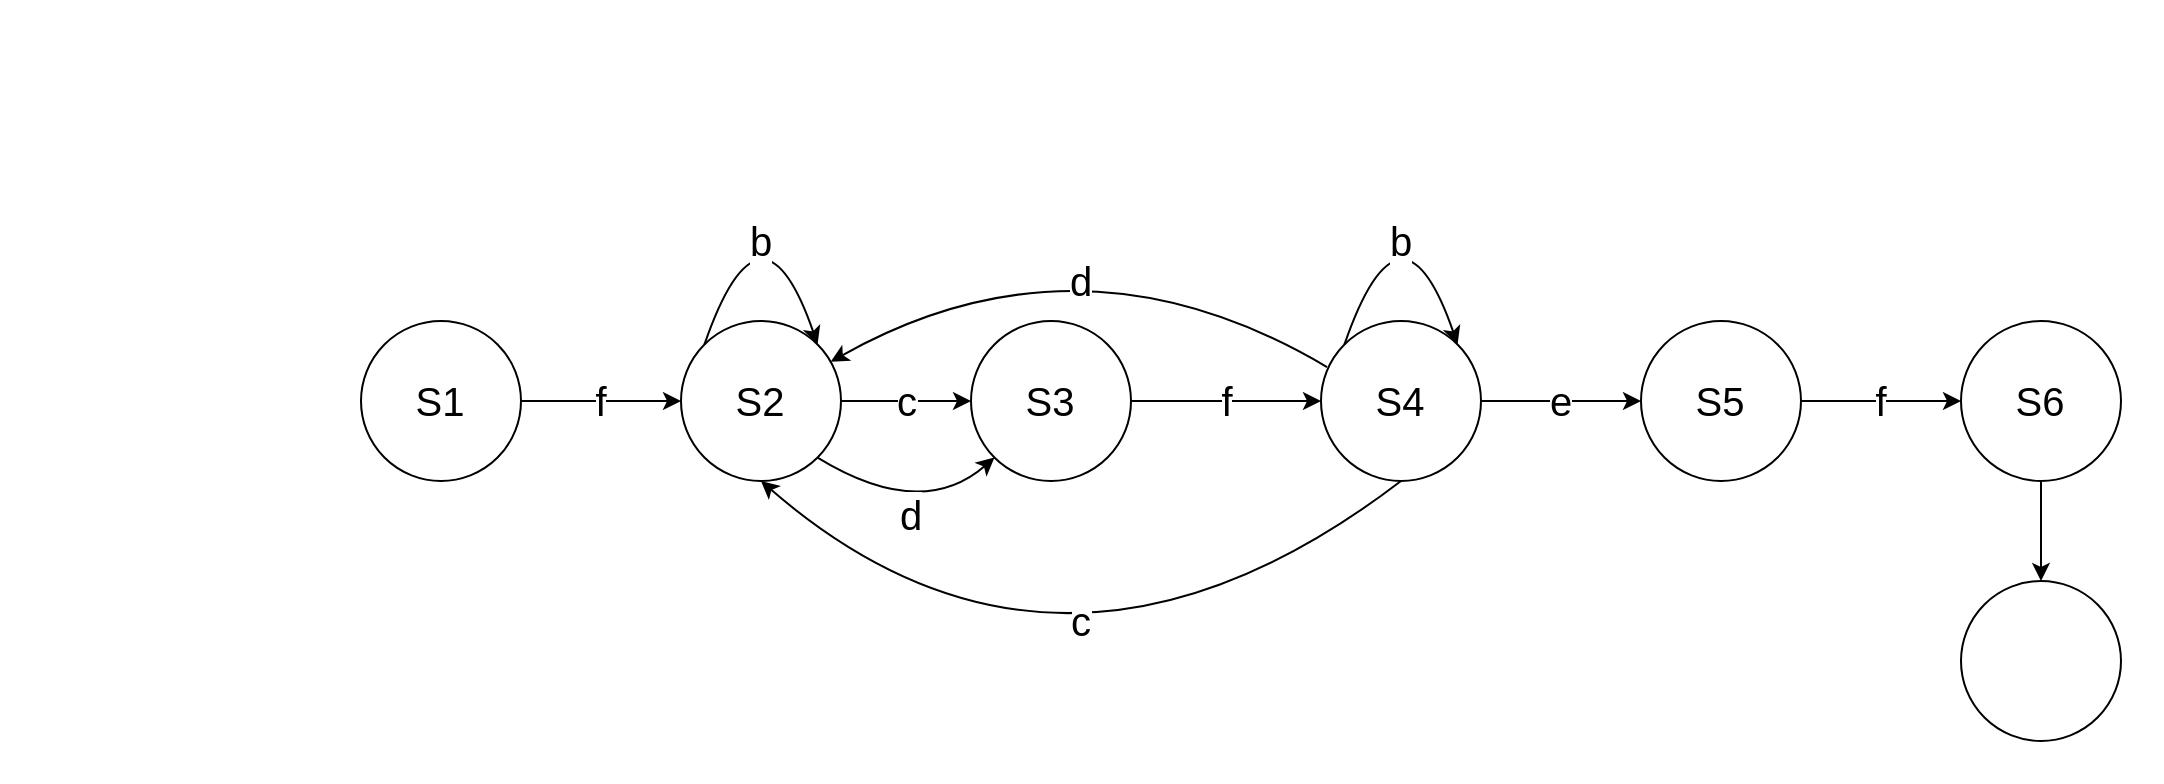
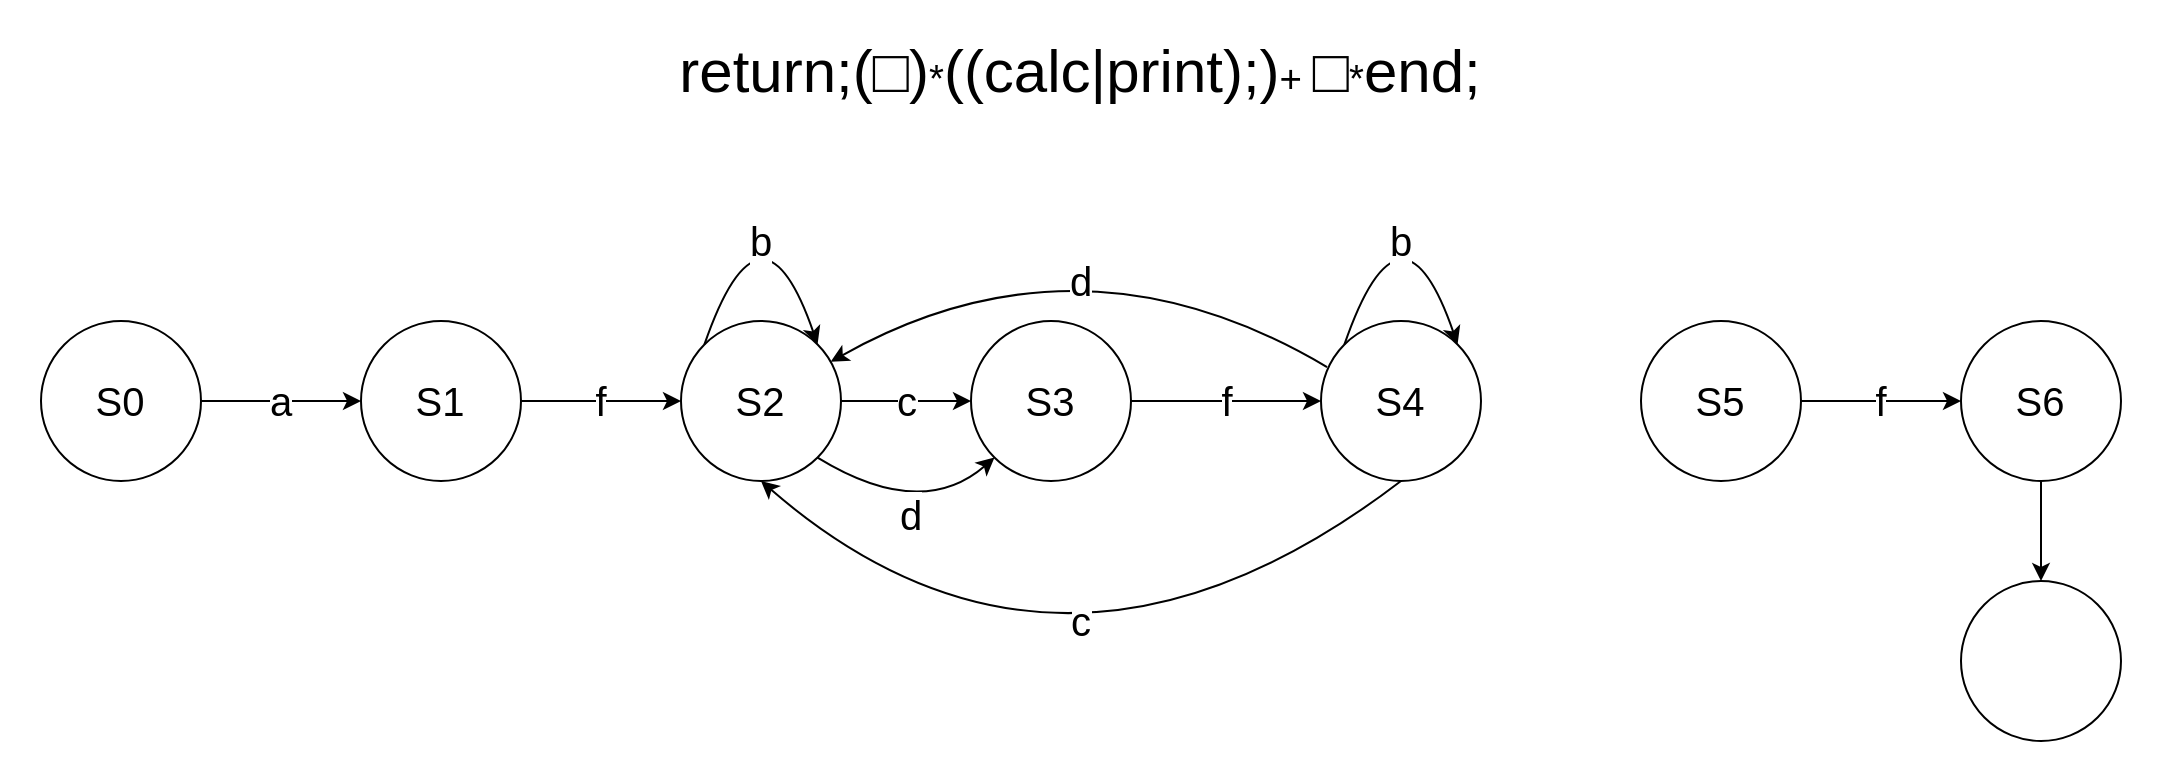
  <mxCell id="0" />
  <mxCell id="1" parent="0" />
+ <mxCell id="2" value="a" style="edgeStyle=orthogonalEdgeStyle;rounded=0;orthogonalLoop=1;jettySize=auto;html=1;fontSize=20;" edge="1" parent="1" source="3" target="5"><mxGeometry relative="1" as="geometry" /></mxCell>
+ <mxCell id="3" value="&lt;font style=&quot;font-size: 20px;&quot;&gt;S0&lt;/font&gt;" style="ellipse;whiteSpace=wrap;html=1;aspect=fixed;" vertex="1" parent="1"><mxGeometry x="20" y="160" width="80" height="80" as="geometry" /></mxCell>
  <mxCell id="4" value="f" style="edgeStyle=orthogonalEdgeStyle;rounded=0;orthogonalLoop=1;jettySize=auto;html=1;fontSize=20;" edge="1" parent="1" source="5" target="7"><mxGeometry relative="1" as="geometry" /></mxCell>
  <mxCell id="5" value="S1" style="ellipse;whiteSpace=wrap;html=1;aspect=fixed;fontSize=20;" vertex="1" parent="1"><mxGeometry x="180" y="160" width="80" height="80" as="geometry" /></mxCell>
  <mxCell id="6" value="c" style="edgeStyle=orthogonalEdgeStyle;rounded=0;orthogonalLoop=1;jettySize=auto;html=1;fontSize=20;" edge="1" parent="1" source="7" target="9"><mxGeometry relative="1" as="geometry" /></mxCell>
  <mxCell id="7" value="S2" style="ellipse;whiteSpace=wrap;html=1;aspect=fixed;fontSize=20;" vertex="1" parent="1"><mxGeometry x="340" y="160" width="80" height="80" as="geometry" /></mxCell>
  <mxCell id="8" value="f" style="edgeStyle=orthogonalEdgeStyle;rounded=0;orthogonalLoop=1;jettySize=auto;html=1;fontSize=20;" edge="1" parent="1" source="9" target="11"><mxGeometry relative="1" as="geometry" /></mxCell>
  <mxCell id="9" value="S3" style="ellipse;whiteSpace=wrap;html=1;aspect=fixed;fontSize=20;" vertex="1" parent="1"><mxGeometry x="485" y="160" width="80" height="80" as="geometry" /></mxCell>
- <mxCell id="10" value="e" style="edgeStyle=orthogonalEdgeStyle;rounded=0;orthogonalLoop=1;jettySize=auto;html=1;fontSize=20;" edge="1" parent="1" source="11" target="13"><mxGeometry relative="1" as="geometry" /></mxCell>
  <mxCell id="11" value="S4" style="ellipse;whiteSpace=wrap;html=1;aspect=fixed;fontSize=20;" vertex="1" parent="1"><mxGeometry x="660" y="160" width="80" height="80" as="geometry" /></mxCell>
  <mxCell id="12" value="f" style="edgeStyle=orthogonalEdgeStyle;rounded=0;orthogonalLoop=1;jettySize=auto;html=1;fontSize=20;" edge="1" parent="1" source="13" target="15"><mxGeometry relative="1" as="geometry" /></mxCell>
  <mxCell id="13" value="S5" style="ellipse;whiteSpace=wrap;html=1;aspect=fixed;fontSize=20;" vertex="1" parent="1"><mxGeometry x="820" y="160" width="80" height="80" as="geometry" /></mxCell>
  <mxCell id="14" value="" style="edgeStyle=orthogonalEdgeStyle;rounded=0;orthogonalLoop=1;jettySize=auto;html=1;fontSize=20;" edge="1" parent="1" source="15" target="16"><mxGeometry relative="1" as="geometry" /></mxCell>
  <mxCell id="15" value="S6" style="ellipse;whiteSpace=wrap;html=1;aspect=fixed;fontSize=20;" vertex="1" parent="1"><mxGeometry x="980" y="160" width="80" height="80" as="geometry" /></mxCell>
  <mxCell id="16" value="" style="ellipse;whiteSpace=wrap;html=1;aspect=fixed;fontSize=20;" vertex="1" parent="1"><mxGeometry x="980" y="290" width="80" height="80" as="geometry" /></mxCell>
  <mxCell id="17" value="d" style="endArrow=classic;html=1;fontSize=20;entryX=0;entryY=1;entryDx=0;entryDy=0;exitX=1;exitY=1;exitDx=0;exitDy=0;curved=1;" edge="1" parent="1" source="7" target="9"><mxGeometry width="50" height="50" relative="1" as="geometry"><mxPoint x="490" y="310" as="sourcePoint" /><mxPoint x="540" y="260" as="targetPoint" /><Array as="points"><mxPoint x="460" y="260" /></Array></mxGeometry></mxCell>
  <mxCell id="18" value="b" style="endArrow=classic;html=1;fontSize=20;curved=1;entryX=1;entryY=0;entryDx=0;entryDy=0;exitX=0;exitY=0;exitDx=0;exitDy=0;" edge="1" parent="1" source="7" target="7"><mxGeometry x="0.328" y="-10" width="50" height="50" relative="1" as="geometry"><mxPoint x="355" y="170" as="sourcePoint" /><mxPoint x="405" y="120" as="targetPoint" /><Array as="points"><mxPoint x="380" y="90" /></Array><mxPoint as="offset" /></mxGeometry></mxCell>
  <mxCell id="19" value="b" style="endArrow=classic;html=1;fontSize=20;curved=1;entryX=1;entryY=0;entryDx=0;entryDy=0;exitX=0;exitY=0;exitDx=0;exitDy=0;" edge="1" parent="1"><mxGeometry x="0.328" y="-10" width="50" height="50" relative="1" as="geometry"><mxPoint x="671.716" y="171.716" as="sourcePoint" /><mxPoint x="728.284" y="171.716" as="targetPoint" /><Array as="points"><mxPoint x="700" y="90" /></Array><mxPoint as="offset" /></mxGeometry></mxCell>
  <mxCell id="20" value="c" style="endArrow=classic;html=1;fontSize=20;curved=1;entryX=0.5;entryY=1;entryDx=0;entryDy=0;exitX=0.5;exitY=1;exitDx=0;exitDy=0;" edge="1" parent="1" source="11" target="7"><mxGeometry x="-0.178" y="-42" width="50" height="50" relative="1" as="geometry"><mxPoint x="490" y="310" as="sourcePoint" /><mxPoint x="540" y="260" as="targetPoint" /><Array as="points"><mxPoint x="530" y="370" /></Array><mxPoint x="1" as="offset" /></mxGeometry></mxCell>
  <mxCell id="21" value="d" style="endArrow=classic;html=1;fontSize=20;curved=1;exitX=0.038;exitY=0.288;exitDx=0;exitDy=0;exitPerimeter=0;" edge="1" parent="1" source="11" target="7"><mxGeometry x="-0.108" y="26" width="50" height="50" relative="1" as="geometry"><mxPoint x="610" y="160" as="sourcePoint" /><mxPoint x="660" y="110" as="targetPoint" /><Array as="points"><mxPoint x="540" y="110" /></Array><mxPoint as="offset" /></mxGeometry></mxCell>
+ <mxCell id="22" value="&lt;span id=&quot;page3R_mcid31&quot; class=&quot;markedContent&quot;&gt;&lt;span dir=&quot;ltr&quot; role=&quot;presentation&quot; style=&quot;left: 266.233px; top: 653.525px; font-size: 30px; font-family: sans-serif; transform: scaleX(0.942);&quot;&gt;return;(□&lt;/span&gt;&lt;span dir=&quot;ltr&quot; role=&quot;presentation&quot; style=&quot;left: 374.483px; top: 653.525px; font-size: 30px; font-family: sans-serif;&quot;&gt;)&lt;/span&gt;&lt;span dir=&quot;ltr&quot; role=&quot;presentation&quot; style=&quot;left: 384.483px; top: 650.918px; font-size: 19.2px; font-family: sans-serif;&quot;&gt;*&lt;/span&gt;&lt;span dir=&quot;ltr&quot; role=&quot;presentation&quot; style=&quot;left: 394.083px; top: 653.525px; font-size: 30px; font-family: sans-serif; transform: scaleX(0.92);&quot;&gt;((calc|pr&lt;/span&gt;&lt;span dir=&quot;ltr&quot; role=&quot;presentation&quot; style=&quot;left: 493.317px; top: 653.525px; font-size: 30px; font-family: sans-serif;&quot;&gt;i&lt;/span&gt;&lt;span dir=&quot;ltr&quot; role=&quot;presentation&quot; style=&quot;left: 501.717px; top: 653.525px; font-size: 30px; font-family: sans-serif; transform: scaleX(0.962);&quot;&gt;nt);&lt;/span&gt;&lt;span dir=&quot;ltr&quot; role=&quot;presentation&quot; style=&quot;left: 543.517px; top: 653.525px; font-size: 30px; font-family: sans-serif;&quot;&gt;)&lt;/span&gt;&lt;span dir=&quot;ltr&quot; role=&quot;presentation&quot; style=&quot;left: 553.517px; top: 650.918px; font-size: 19.2px; font-family: sans-serif;&quot;&gt;+&lt;/span&gt;&lt;span dir=&quot;ltr&quot; role=&quot;presentation&quot; style=&quot;left: 564.345px; top: 650.918px; font-size: 19.2px; font-family: sans-serif;&quot;&gt; &lt;/span&gt;&lt;span dir=&quot;ltr&quot; role=&quot;presentation&quot; style=&quot;left: 569.117px; top: 653.525px; font-size: 30px; font-family: sans-serif;&quot;&gt;□&lt;/span&gt;&lt;span dir=&quot;ltr&quot; role=&quot;presentation&quot; style=&quot;left: 587.117px; top: 650.918px; font-size: 19.2px; font-family: sans-serif;&quot;&gt;*&lt;/span&gt;&lt;span dir=&quot;ltr&quot; role=&quot;presentation&quot; style=&quot;left: 596.717px; top: 653.525px; font-size: 30px; font-family: sans-serif; transform: scaleX(0.885);&quot;&gt;end;&lt;/span&gt;&lt;/span&gt;" style="text;html=1;strokeColor=none;fillColor=none;align=center;verticalAlign=middle;whiteSpace=wrap;rounded=0;fontSize=20;" vertex="1" parent="1"><mxGeometry x="315" y="20" width="450" height="30" as="geometry" /></mxCell>
